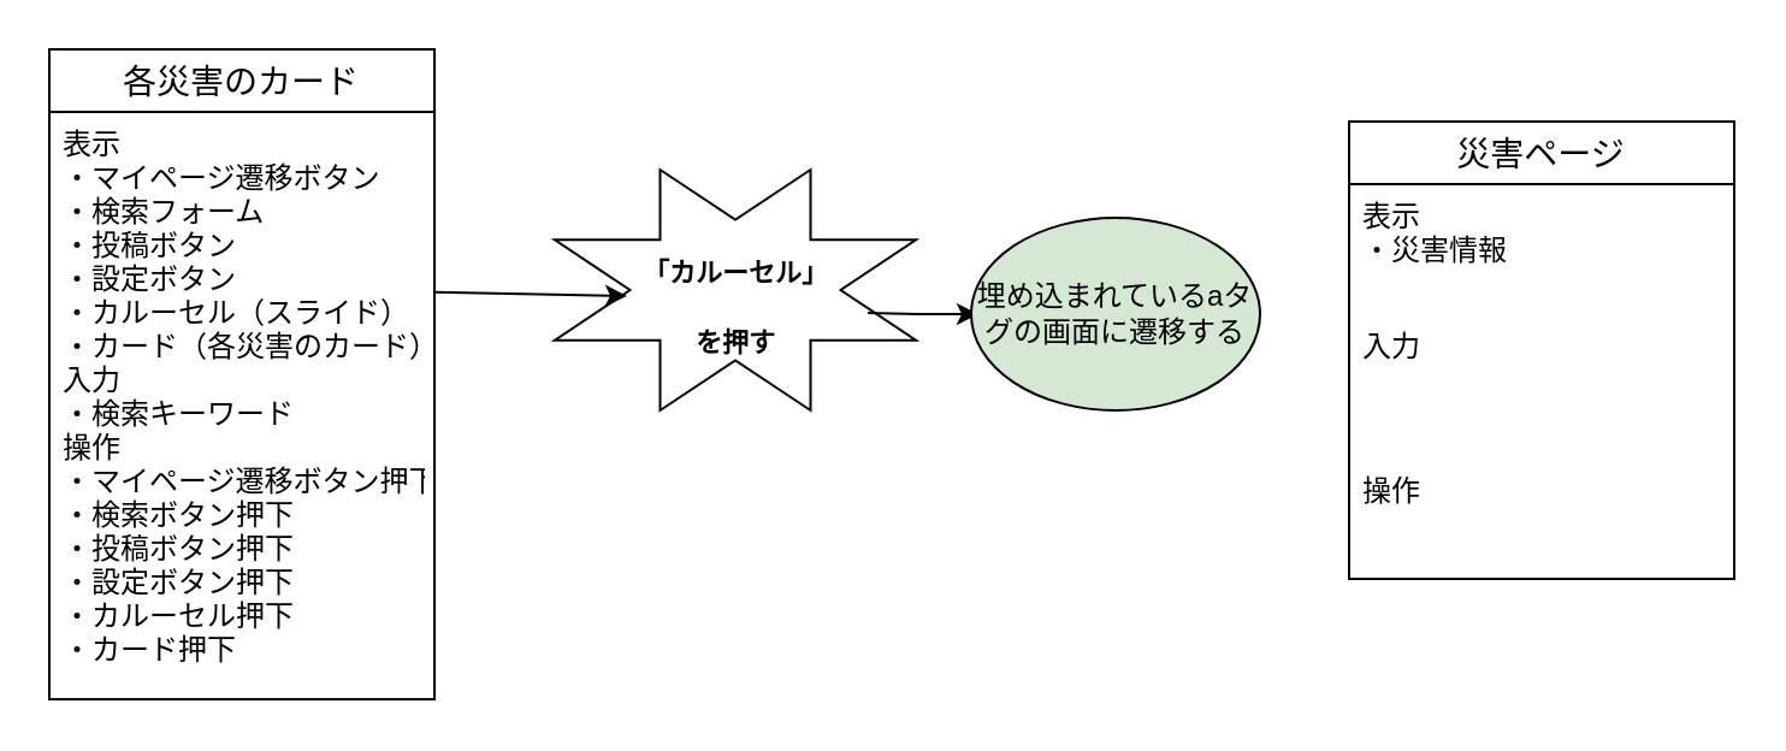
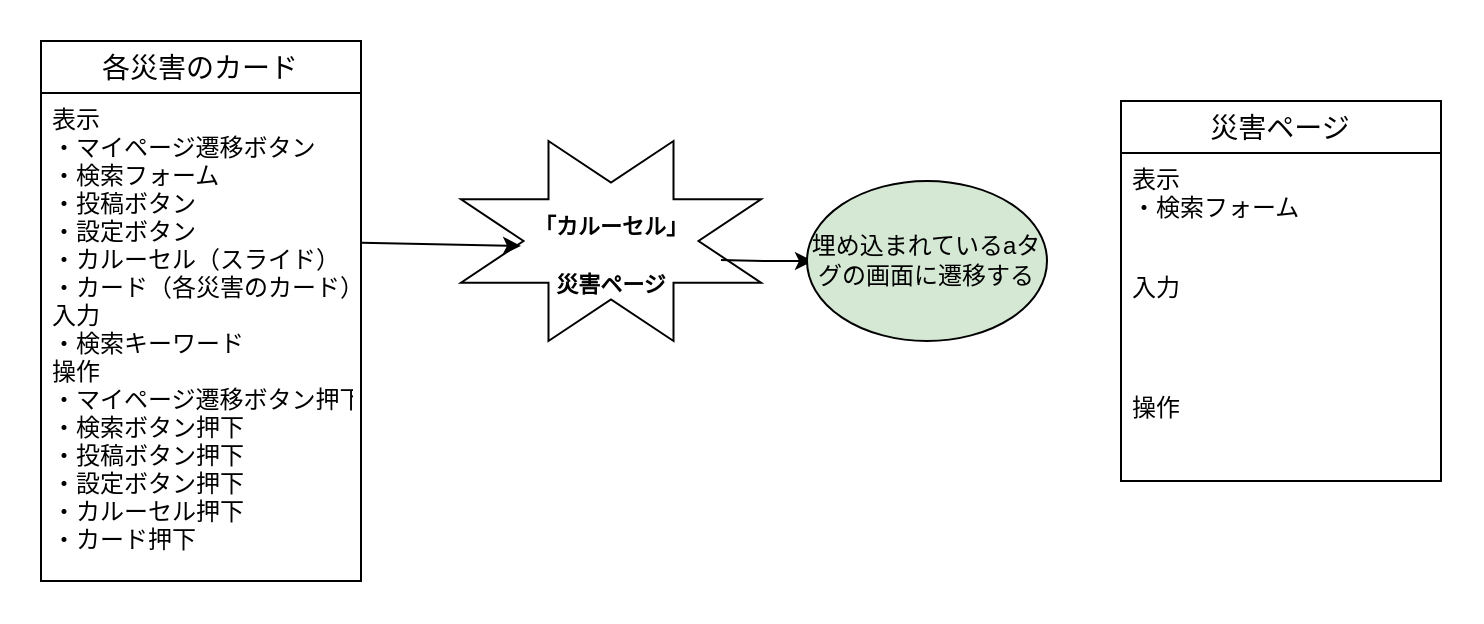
  <mxCell id="0" />
  <mxCell id="1" parent="0" />
  <mxCell id="2" value="" style="verticalLabelPosition=bottom;verticalAlign=top;html=1;shape=mxgraph.basic.8_point_star;strokeColor=#000000;strokeWidth=1;" vertex="1" parent="1"><mxGeometry x="230" y="70" width="150" height="100" as="geometry" /></mxCell>
- <mxCell id="3" value="&lt;font style=&quot;font-size: 11px&quot;&gt;「カルーセル」&lt;br&gt;を押す&lt;/font&gt;" style="text;strokeColor=none;fillColor=none;html=1;fontSize=24;fontStyle=1;verticalAlign=middle;align=center;" vertex="1" parent="1"><mxGeometry x="260" y="105" width="90" height="35" as="geometry" /></mxCell>
+ <mxCell id="3" value="&lt;font style=&quot;font-size: 11px&quot;&gt;「カルーセル」&lt;br&gt;災害ページ&lt;/font&gt;" style="text;strokeColor=none;fillColor=none;html=1;fontSize=24;fontStyle=1;verticalAlign=middle;align=center;" vertex="1" parent="1"><mxGeometry x="260" y="105" width="90" height="35" as="geometry" /></mxCell>
  <mxCell id="4" value="" style="endArrow=classic;html=1;entryX=0;entryY=0.5;entryDx=0;entryDy=0;exitX=1.001;exitY=0.307;exitDx=0;exitDy=0;exitPerimeter=0;" edge="1" parent="1" source="8" target="3"><mxGeometry width="50" height="50" relative="1" as="geometry"><mxPoint x="200" y="122" as="sourcePoint" /><mxPoint x="246" y="122.5" as="targetPoint" /></mxGeometry></mxCell>
  <mxCell id="5" value="" style="endArrow=classic;html=1;" edge="1" parent="1"><mxGeometry width="50" height="50" relative="1" as="geometry"><mxPoint x="360" y="129.5" as="sourcePoint" /><mxPoint x="406" y="130" as="targetPoint" /><Array as="points"><mxPoint x="380" y="130" /></Array></mxGeometry></mxCell>
  <mxCell id="6" value="埋め込まれているaタグの画面に遷移する" style="ellipse;whiteSpace=wrap;html=1;strokeColor=#000000;strokeWidth=1;fillColor=#d5e8d4;" vertex="1" parent="1"><mxGeometry x="403" y="90" width="120" height="80" as="geometry" /></mxCell>
  <mxCell id="7" value="各災害のカード" style="swimlane;fontStyle=0;childLayout=stackLayout;horizontal=1;startSize=26;horizontalStack=0;resizeParent=1;resizeParentMax=0;resizeLast=0;collapsible=1;marginBottom=0;align=center;fontSize=14;" vertex="1" parent="1"><mxGeometry x="20" y="20" width="160" height="270" as="geometry" /></mxCell>
  <mxCell id="8" value="表示&#10;・マイページ遷移ボタン&#10;・検索フォーム&#10;・投稿ボタン&#10;・設定ボタン&#10;・カルーセル（スライド）&#10;・カード（各災害のカード）&#10;入力&#10;・検索キーワード&#10;操作&#10;・マイページ遷移ボタン押下&#10;・検索ボタン押下&#10;・投稿ボタン押下&#10;・設定ボタン押下&#10;・カルーセル押下&#10;・カード押下" style="text;strokeColor=none;fillColor=none;spacingLeft=4;spacingRight=4;overflow=hidden;rotatable=0;points=[[0,0.5],[1,0.5]];portConstraint=eastwest;fontSize=12;" vertex="1" parent="7"><mxGeometry y="26" width="160" height="244" as="geometry" /></mxCell>
  <mxCell id="9" value="災害ページ" style="swimlane;fontStyle=0;childLayout=stackLayout;horizontal=1;startSize=26;horizontalStack=0;resizeParent=1;resizeParentMax=0;resizeLast=0;collapsible=1;marginBottom=0;align=center;fontSize=14;strokeColor=#000000;strokeWidth=1;" vertex="1" parent="1"><mxGeometry x="560" y="50" width="160" height="190" as="geometry" /></mxCell>
- <mxCell id="10" value="表示&#10;・災害情報&#10;　" style="text;strokeColor=none;fillColor=none;spacingLeft=4;spacingRight=4;overflow=hidden;rotatable=0;points=[[0,0.5],[1,0.5]];portConstraint=eastwest;fontSize=12;" vertex="1" parent="9"><mxGeometry y="26" width="160" height="54" as="geometry" /></mxCell>
+ <mxCell id="10" value="表示&#10;・検索フォーム&#10;　" style="text;strokeColor=none;fillColor=none;spacingLeft=4;spacingRight=4;overflow=hidden;rotatable=0;points=[[0,0.5],[1,0.5]];portConstraint=eastwest;fontSize=12;" vertex="1" parent="9"><mxGeometry y="26" width="160" height="54" as="geometry" /></mxCell>
  <mxCell id="11" value="入力" style="text;strokeColor=none;fillColor=none;spacingLeft=4;spacingRight=4;overflow=hidden;rotatable=0;points=[[0,0.5],[1,0.5]];portConstraint=eastwest;fontSize=12;" vertex="1" parent="9"><mxGeometry y="80" width="160" height="60" as="geometry" /></mxCell>
  <mxCell id="12" value="操作&#10;&#10;" style="text;strokeColor=none;fillColor=none;spacingLeft=4;spacingRight=4;overflow=hidden;rotatable=0;points=[[0,0.5],[1,0.5]];portConstraint=eastwest;fontSize=12;" vertex="1" parent="9"><mxGeometry y="140" width="160" height="50" as="geometry" /></mxCell>
